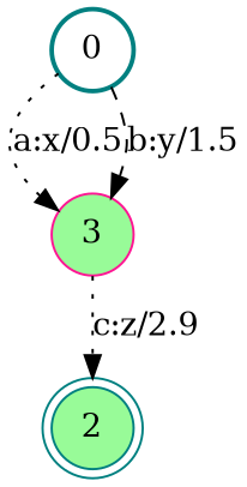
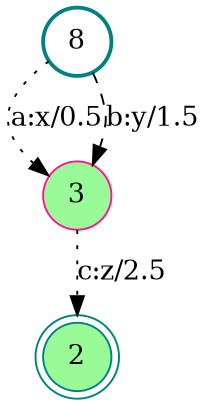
  digraph {
    nodesep=0.25
    rankdir=TB
    ranksep=0.4
    node [color=teal fillcolor=palegreen fontsize=14 shape=circle style="solid,filled"]
    edge [fontsize=14 style=dotted]
-   n1 [fillcolor=white label=0 style="bold,filled"]
+   n1 [fillcolor=white label=8 style="bold,filled"]
    n2 [color=deeppink label=3]
    n3 [label=2 shape=doublecircle]
    n1 -> n2 [label="a:x/0.5"]
    n1 -> n2 [label="b:y/1.5" style=dashed]
-   n2 -> n3 [label="c:z/2.9"]
+   n2 -> n3 [label="c:z/2.5"]
  }
